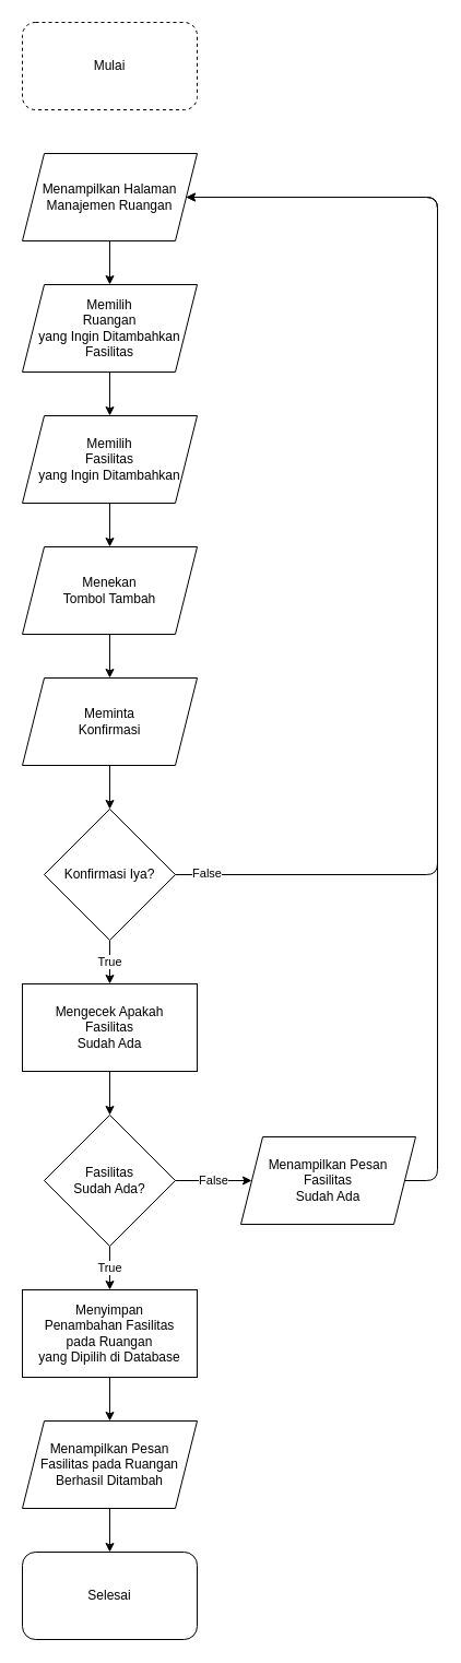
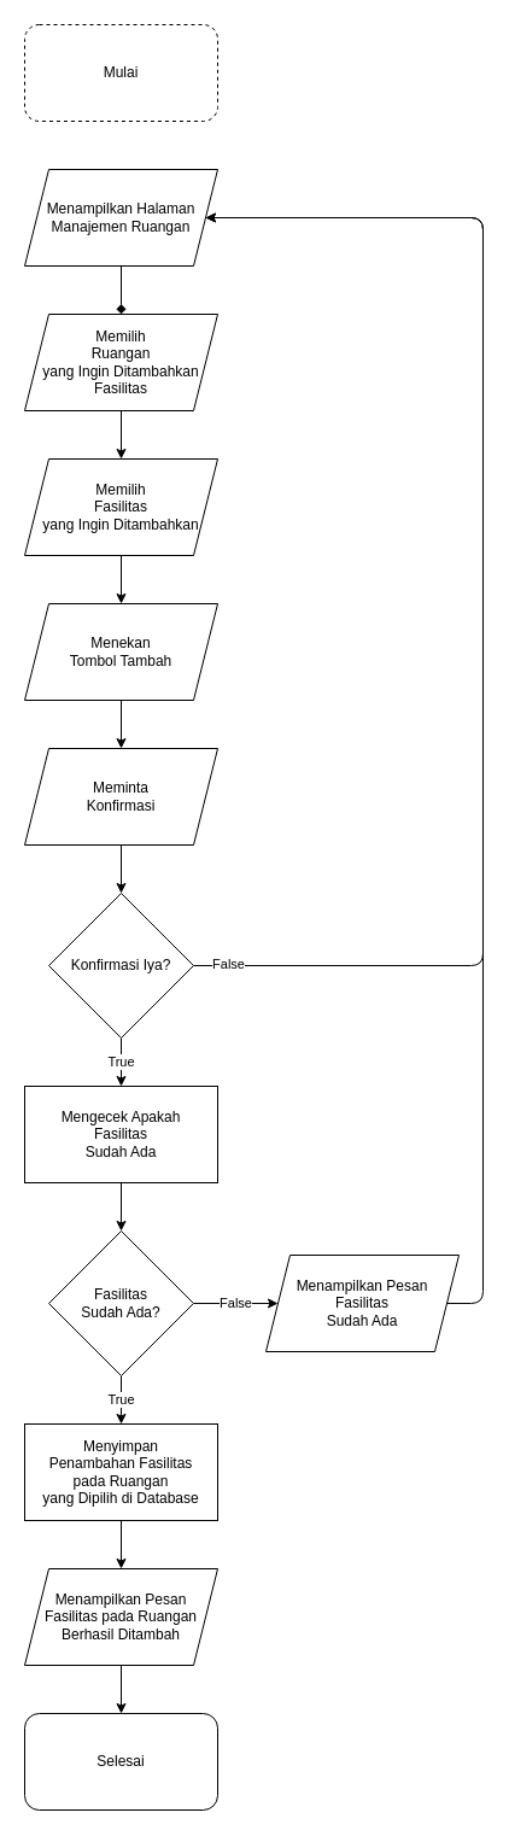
  <mxCell id="0" />
  <mxCell id="1" parent="0" />
  <mxCell id="2" value="Mulai" style="rounded=1;whiteSpace=wrap;html=1;dashed=1;" parent="1" vertex="1"><mxGeometry x="20" y="20" width="160" height="80" as="geometry" /></mxCell>
- <mxCell id="3" value="" style="edgeStyle=none;html=1;" parent="1" source="4" target="28" edge="1"><mxGeometry relative="1" as="geometry" /></mxCell>
+ <mxCell id="3" value="" style="edgeStyle=none;html=1;endArrow=diamond;" parent="1" source="4" target="28" edge="1"><mxGeometry relative="1" as="geometry" /></mxCell>
  <mxCell id="4" value="Menampilkan Halaman&lt;br&gt;Manajemen Ruangan" style="shape=parallelogram;perimeter=parallelogramPerimeter;whiteSpace=wrap;html=1;fixedSize=1;" parent="1" vertex="1"><mxGeometry x="20" y="140" width="160" height="80" as="geometry" /></mxCell>
  <mxCell id="5" style="edgeStyle=orthogonalEdgeStyle;html=1;entryX=0.5;entryY=0;entryDx=0;entryDy=0;" parent="1" source="6" target="8" edge="1"><mxGeometry relative="1" as="geometry"><mxPoint x="100" y="500" as="targetPoint" /></mxGeometry></mxCell>
  <mxCell id="6" value="Memilih&lt;br&gt;Fasilitas&lt;br&gt;yang Ingin Ditambahkan" style="shape=parallelogram;perimeter=parallelogramPerimeter;whiteSpace=wrap;html=1;fixedSize=1;" parent="1" vertex="1"><mxGeometry x="20" y="380" width="160" height="80" as="geometry" /></mxCell>
  <mxCell id="7" value="" style="edgeStyle=orthogonalEdgeStyle;html=1;" parent="1" source="8" target="10" edge="1"><mxGeometry relative="1" as="geometry" /></mxCell>
  <mxCell id="8" value="Menekan&lt;br&gt;Tombol Tambah" style="shape=parallelogram;perimeter=parallelogramPerimeter;whiteSpace=wrap;html=1;fixedSize=1;" parent="1" vertex="1"><mxGeometry x="20" y="500" width="160" height="80" as="geometry" /></mxCell>
  <mxCell id="9" value="" style="edgeStyle=orthogonalEdgeStyle;html=1;" parent="1" source="10" target="14" edge="1"><mxGeometry relative="1" as="geometry" /></mxCell>
  <mxCell id="10" value="Meminta&lt;br&gt;Konfirmasi" style="shape=parallelogram;perimeter=parallelogramPerimeter;whiteSpace=wrap;html=1;fixedSize=1;" parent="1" vertex="1"><mxGeometry x="20" y="620" width="160" height="80" as="geometry" /></mxCell>
  <mxCell id="11" value="True" style="edgeStyle=orthogonalEdgeStyle;html=1;" parent="1" source="14" target="16" edge="1"><mxGeometry relative="1" as="geometry" /></mxCell>
  <mxCell id="12" style="edgeStyle=orthogonalEdgeStyle;html=1;entryX=1;entryY=0.5;entryDx=0;entryDy=0;" parent="1" source="14" target="4" edge="1"><mxGeometry relative="1" as="geometry"><Array as="points"><mxPoint x="400" y="800" /><mxPoint x="400" y="180" /></Array></mxGeometry></mxCell>
  <mxCell id="13" value="False" style="edgeLabel;html=1;align=center;verticalAlign=middle;resizable=0;points=[];" parent="12" vertex="1" connectable="0"><mxGeometry x="-0.948" y="2" relative="1" as="geometry"><mxPoint as="offset" /></mxGeometry></mxCell>
  <mxCell id="14" value="Konfirmasi Iya?" style="rhombus;whiteSpace=wrap;html=1;" parent="1" vertex="1"><mxGeometry x="40" y="740" width="120" height="120" as="geometry" /></mxCell>
  <mxCell id="15" value="" style="edgeStyle=orthogonalEdgeStyle;html=1;" parent="1" source="16" target="19" edge="1"><mxGeometry relative="1" as="geometry" /></mxCell>
  <mxCell id="16" value="Mengecek Apakah&lt;br&gt;Fasilitas&lt;br&gt;Sudah Ada" style="rounded=0;whiteSpace=wrap;html=1;" parent="1" vertex="1"><mxGeometry x="20" y="900" width="160" height="80" as="geometry" /></mxCell>
  <mxCell id="17" value="False" style="edgeStyle=orthogonalEdgeStyle;html=1;entryX=0;entryY=0.5;entryDx=0;entryDy=0;" parent="1" source="19" target="21" edge="1"><mxGeometry relative="1" as="geometry" /></mxCell>
  <mxCell id="18" value="True" style="edgeStyle=orthogonalEdgeStyle;html=1;entryX=0.5;entryY=0;entryDx=0;entryDy=0;" parent="1" source="19" target="23" edge="1"><mxGeometry relative="1" as="geometry"><mxPoint x="100" y="1180" as="targetPoint" /></mxGeometry></mxCell>
  <mxCell id="19" value="Fasilitas&lt;br&gt;Sudah Ada?" style="rhombus;whiteSpace=wrap;html=1;" parent="1" vertex="1"><mxGeometry x="40" y="1020" width="120" height="120" as="geometry" /></mxCell>
  <mxCell id="20" style="edgeStyle=orthogonalEdgeStyle;html=1;entryX=1;entryY=0.5;entryDx=0;entryDy=0;" parent="1" source="21" target="4" edge="1"><mxGeometry relative="1" as="geometry"><Array as="points"><mxPoint x="400" y="1080" /><mxPoint x="400" y="180" /></Array></mxGeometry></mxCell>
  <mxCell id="21" value="Menampilkan Pesan&lt;br&gt;Fasilitas&lt;br&gt;Sudah Ada" style="shape=parallelogram;perimeter=parallelogramPerimeter;whiteSpace=wrap;html=1;fixedSize=1;" parent="1" vertex="1"><mxGeometry x="220" y="1040" width="160" height="80" as="geometry" /></mxCell>
  <mxCell id="22" value="" style="edgeStyle=orthogonalEdgeStyle;html=1;" parent="1" source="23" target="25" edge="1"><mxGeometry relative="1" as="geometry" /></mxCell>
  <mxCell id="23" value="Menyimpan&lt;br&gt;Penambahan Fasilitas&lt;br&gt;pada Ruangan &lt;br&gt;yang Dipilih di Database" style="rounded=0;whiteSpace=wrap;html=1;" parent="1" vertex="1"><mxGeometry x="20" y="1180" width="160" height="80" as="geometry" /></mxCell>
  <mxCell id="24" value="" style="edgeStyle=orthogonalEdgeStyle;html=1;" parent="1" source="25" target="26" edge="1"><mxGeometry relative="1" as="geometry" /></mxCell>
  <mxCell id="25" value="Menampilkan Pesan&lt;br&gt;Fasilitas pada Ruangan&lt;br&gt;Berhasil Ditambah" style="shape=parallelogram;perimeter=parallelogramPerimeter;whiteSpace=wrap;html=1;fixedSize=1;" parent="1" vertex="1"><mxGeometry x="20" y="1300" width="160" height="80" as="geometry" /></mxCell>
  <mxCell id="26" value="Selesai" style="rounded=1;whiteSpace=wrap;html=1;" parent="1" vertex="1"><mxGeometry x="20" y="1420" width="160" height="80" as="geometry" /></mxCell>
  <mxCell id="27" value="" style="edgeStyle=none;html=1;" parent="1" source="28" target="6" edge="1"><mxGeometry relative="1" as="geometry" /></mxCell>
  <mxCell id="28" value="Memilih&lt;br&gt;Ruangan &lt;br&gt;yang Ingin Ditambahkan&lt;br&gt;Fasilitas" style="shape=parallelogram;perimeter=parallelogramPerimeter;whiteSpace=wrap;html=1;fixedSize=1;" parent="1" vertex="1"><mxGeometry x="20" y="260" width="160" height="80" as="geometry" /></mxCell>
